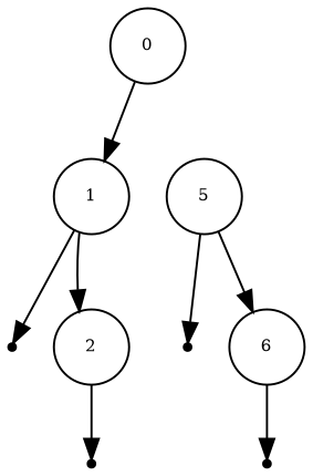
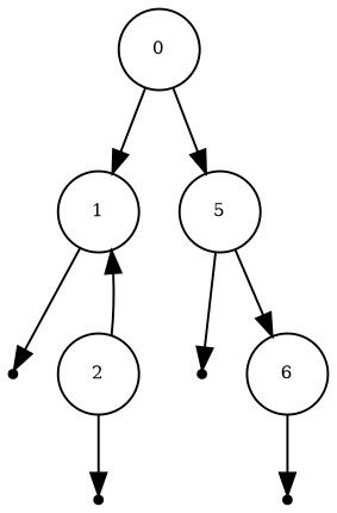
  digraph {
    rankdir=TD
    node [fontsize=8 shape=circle]
    n1 [label=0]
    1
    5
    l1 [shape=point]
    2
    l5 [shape=point]
    6
    l2 [shape=point]
    l6 [shape=point]
    n1 -> 1
+   n1 -> 5
    1 -> l1
-   1 -> 2
+   2 -> 1
    5 -> l5
    5 -> 6
    2 -> l2
    6 -> l6
  }
